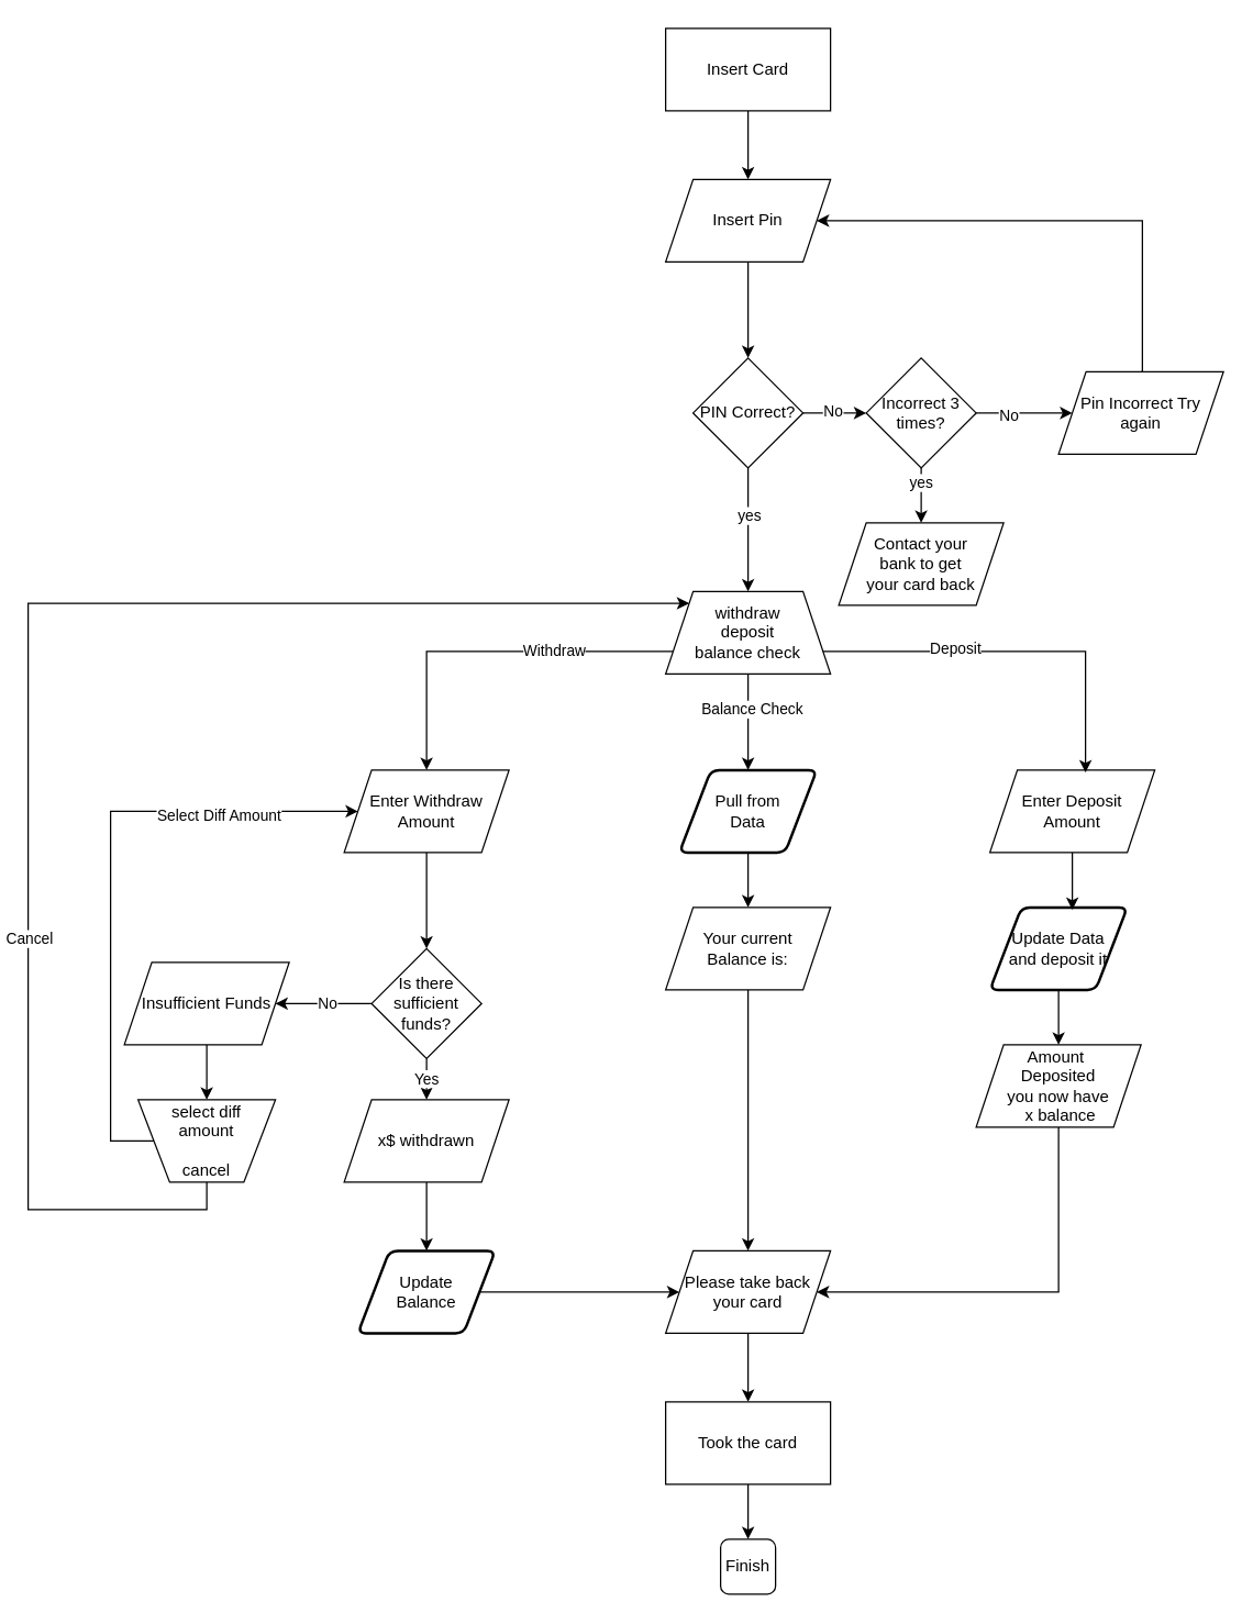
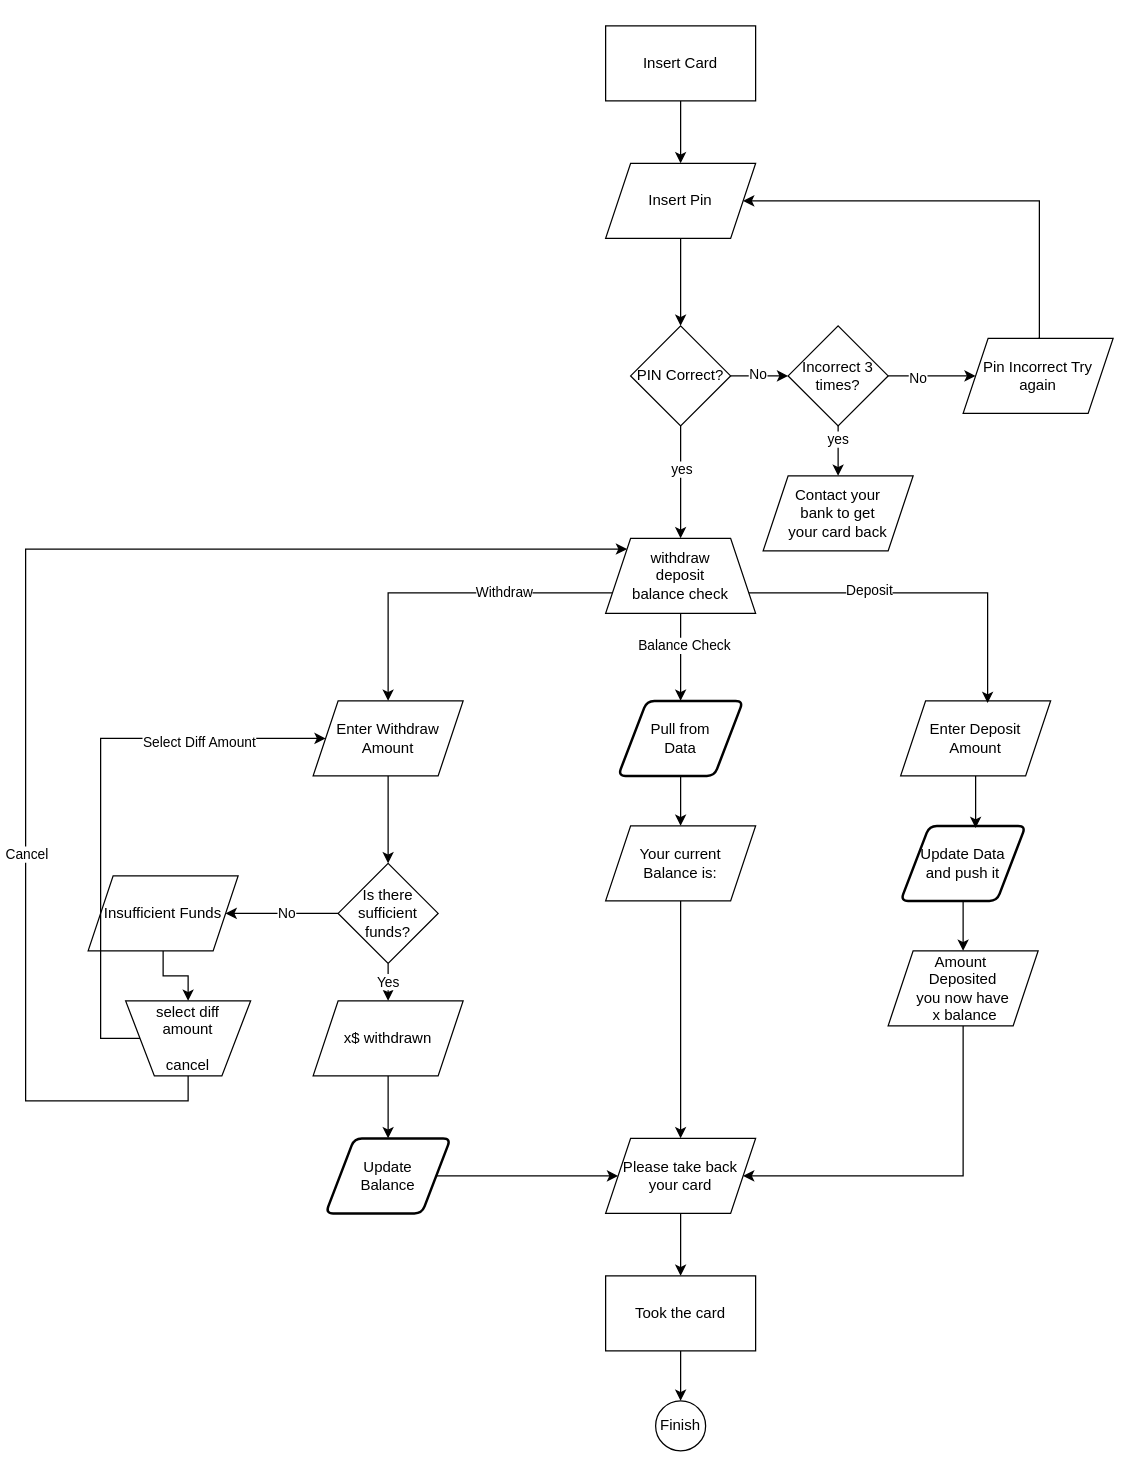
  <mxCell id="0" />
  <mxCell id="1" parent="0" />
  <mxCell id="2" style="edgeStyle=orthogonalEdgeStyle;rounded=0;orthogonalLoop=1;jettySize=auto;html=1;exitX=0.5;exitY=1;exitDx=0;exitDy=0;entryX=0.5;entryY=0;entryDx=0;entryDy=0;" edge="1" parent="1" source="3" target="5"><mxGeometry relative="1" as="geometry" /></mxCell>
  <mxCell id="3" value="Insert Card" style="whiteSpace=wrap;html=1;" vertex="1" parent="1"><mxGeometry x="484" y="20" width="120" height="60" as="geometry" /></mxCell>
  <mxCell id="4" value="" style="edgeStyle=orthogonalEdgeStyle;rounded=0;orthogonalLoop=1;jettySize=auto;html=1;" edge="1" parent="1" source="5" target="10"><mxGeometry relative="1" as="geometry" /></mxCell>
  <mxCell id="5" value="Insert Pin" style="shape=parallelogram;perimeter=parallelogramPerimeter;whiteSpace=wrap;html=1;fixedSize=1;" vertex="1" parent="1"><mxGeometry x="484" y="130" width="120" height="60" as="geometry" /></mxCell>
  <mxCell id="6" style="edgeStyle=orthogonalEdgeStyle;rounded=0;orthogonalLoop=1;jettySize=auto;html=1;exitX=1;exitY=0.5;exitDx=0;exitDy=0;entryX=0;entryY=0.5;entryDx=0;entryDy=0;" edge="1" parent="1" source="10" target="15"><mxGeometry relative="1" as="geometry" /></mxCell>
  <mxCell id="7" value="No" style="edgeLabel;html=1;align=center;verticalAlign=middle;resizable=0;points=[];" vertex="1" connectable="0" parent="6"><mxGeometry x="-0.096" y="2" relative="1" as="geometry"><mxPoint as="offset" /></mxGeometry></mxCell>
  <mxCell id="8" value="" style="edgeStyle=orthogonalEdgeStyle;rounded=0;orthogonalLoop=1;jettySize=auto;html=1;" edge="1" parent="1" source="10" target="23"><mxGeometry relative="1" as="geometry" /></mxCell>
  <mxCell id="9" value="yes" style="edgeLabel;html=1;align=center;verticalAlign=middle;resizable=0;points=[];" vertex="1" connectable="0" parent="8"><mxGeometry x="-0.235" relative="1" as="geometry"><mxPoint as="offset" /></mxGeometry></mxCell>
  <mxCell id="10" value="PIN Correct?" style="rhombus;whiteSpace=wrap;html=1;" vertex="1" parent="1"><mxGeometry x="504" y="260" width="80" height="80" as="geometry" /></mxCell>
  <mxCell id="11" value="" style="edgeStyle=orthogonalEdgeStyle;rounded=0;orthogonalLoop=1;jettySize=auto;html=1;" edge="1" parent="1" source="15" target="16"><mxGeometry relative="1" as="geometry" /></mxCell>
  <mxCell id="12" value="No" style="edgeLabel;html=1;align=center;verticalAlign=middle;resizable=0;points=[];" vertex="1" connectable="0" parent="11"><mxGeometry x="-0.349" y="-1" relative="1" as="geometry"><mxPoint as="offset" /></mxGeometry></mxCell>
  <mxCell id="13" value="" style="edgeStyle=orthogonalEdgeStyle;rounded=0;orthogonalLoop=1;jettySize=auto;html=1;" edge="1" parent="1" source="15" target="18"><mxGeometry relative="1" as="geometry" /></mxCell>
  <mxCell id="14" value="yes" style="edgeLabel;html=1;align=center;verticalAlign=middle;resizable=0;points=[];" vertex="1" connectable="0" parent="13"><mxGeometry x="-0.51" y="-1" relative="1" as="geometry"><mxPoint as="offset" /></mxGeometry></mxCell>
  <mxCell id="15" value="Incorrect 3 times?" style="rhombus;whiteSpace=wrap;html=1;" vertex="1" parent="1"><mxGeometry x="630" y="260" width="80" height="80" as="geometry" /></mxCell>
  <mxCell id="16" value="Pin Incorrect Try again" style="shape=parallelogram;perimeter=parallelogramPerimeter;whiteSpace=wrap;html=1;fixedSize=1;" vertex="1" parent="1"><mxGeometry x="770" y="270" width="120" height="60" as="geometry" /></mxCell>
  <mxCell id="17" style="edgeStyle=orthogonalEdgeStyle;rounded=0;orthogonalLoop=1;jettySize=auto;html=1;entryX=1;entryY=0.5;entryDx=0;entryDy=0;exitX=0.5;exitY=0;exitDx=0;exitDy=0;" edge="1" parent="1" source="16" target="5"><mxGeometry relative="1" as="geometry"><mxPoint x="831" y="260" as="sourcePoint" /><mxPoint x="604" y="160.02" as="targetPoint" /><Array as="points"><mxPoint x="831" y="270" /><mxPoint x="831" y="160" /></Array></mxGeometry></mxCell>
  <mxCell id="18" value="Contact your&lt;div&gt;bank to get&lt;/div&gt;&lt;div&gt;your card back&lt;/div&gt;" style="shape=parallelogram;perimeter=parallelogramPerimeter;whiteSpace=wrap;html=1;fixedSize=1;" vertex="1" parent="1"><mxGeometry x="610" y="380" width="120" height="60" as="geometry" /></mxCell>
  <mxCell id="19" style="edgeStyle=orthogonalEdgeStyle;rounded=0;orthogonalLoop=1;jettySize=auto;html=1;exitX=0.5;exitY=1;exitDx=0;exitDy=0;entryX=0.5;entryY=0;entryDx=0;entryDy=0;" edge="1" parent="1" source="23"><mxGeometry relative="1" as="geometry"><mxPoint x="544" y="560" as="targetPoint" /></mxGeometry></mxCell>
  <mxCell id="20" value="Balance Check" style="edgeLabel;html=1;align=center;verticalAlign=middle;resizable=0;points=[];" vertex="1" connectable="0" parent="19"><mxGeometry x="-0.28" y="2" relative="1" as="geometry"><mxPoint as="offset" /></mxGeometry></mxCell>
  <mxCell id="21" style="edgeStyle=orthogonalEdgeStyle;rounded=0;orthogonalLoop=1;jettySize=auto;html=1;exitX=0;exitY=0.75;exitDx=0;exitDy=0;entryX=0.5;entryY=0;entryDx=0;entryDy=0;" edge="1" parent="1" source="23" target="26"><mxGeometry relative="1" as="geometry" /></mxCell>
  <mxCell id="22" value="Withdraw" style="edgeLabel;html=1;align=center;verticalAlign=middle;resizable=0;points=[];" vertex="1" connectable="0" parent="21"><mxGeometry x="-0.348" y="-1" relative="1" as="geometry"><mxPoint as="offset" /></mxGeometry></mxCell>
  <mxCell id="23" value="withdraw&lt;div&gt;deposit&lt;/div&gt;&lt;div&gt;balance check&lt;/div&gt;" style="shape=trapezoid;perimeter=trapezoidPerimeter;whiteSpace=wrap;html=1;fixedSize=1;" vertex="1" parent="1"><mxGeometry x="484" y="430" width="120" height="60" as="geometry" /></mxCell>
  <mxCell id="24" value="Enter Deposit&lt;div&gt;Amount&lt;/div&gt;" style="shape=parallelogram;perimeter=parallelogramPerimeter;whiteSpace=wrap;html=1;fixedSize=1;" vertex="1" parent="1"><mxGeometry x="720" y="560" width="120" height="60" as="geometry" /></mxCell>
  <mxCell id="25" value="" style="edgeStyle=orthogonalEdgeStyle;rounded=0;orthogonalLoop=1;jettySize=auto;html=1;" edge="1" parent="1" source="26" target="33"><mxGeometry relative="1" as="geometry" /></mxCell>
  <mxCell id="26" value="Enter Withdraw&lt;div&gt;Amount&lt;/div&gt;" style="shape=parallelogram;perimeter=parallelogramPerimeter;whiteSpace=wrap;html=1;fixedSize=1;" vertex="1" parent="1"><mxGeometry x="250" y="560" width="120" height="60" as="geometry" /></mxCell>
  <mxCell id="27" style="edgeStyle=orthogonalEdgeStyle;rounded=0;orthogonalLoop=1;jettySize=auto;html=1;exitX=1;exitY=0.75;exitDx=0;exitDy=0;entryX=0.58;entryY=0.03;entryDx=0;entryDy=0;entryPerimeter=0;" edge="1" parent="1" source="23" target="24"><mxGeometry relative="1" as="geometry" /></mxCell>
  <mxCell id="28" value="Deposit" style="edgeLabel;html=1;align=center;verticalAlign=middle;resizable=0;points=[];" vertex="1" connectable="0" parent="27"><mxGeometry x="-0.311" y="2" relative="1" as="geometry"><mxPoint as="offset" /></mxGeometry></mxCell>
  <mxCell id="29" style="edgeStyle=orthogonalEdgeStyle;rounded=0;orthogonalLoop=1;jettySize=auto;html=1;exitX=0;exitY=0.5;exitDx=0;exitDy=0;" edge="1" parent="1" source="33" target="44"><mxGeometry relative="1" as="geometry" /></mxCell>
  <mxCell id="30" value="No" style="edgeLabel;html=1;align=center;verticalAlign=middle;resizable=0;points=[];" vertex="1" connectable="0" parent="29"><mxGeometry x="-0.063" y="-1" relative="1" as="geometry"><mxPoint as="offset" /></mxGeometry></mxCell>
  <mxCell id="31" style="edgeStyle=orthogonalEdgeStyle;rounded=0;orthogonalLoop=1;jettySize=auto;html=1;exitX=0.5;exitY=1;exitDx=0;exitDy=0;entryX=0.5;entryY=0;entryDx=0;entryDy=0;" edge="1" parent="1" source="33" target="51"><mxGeometry relative="1" as="geometry" /></mxCell>
  <mxCell id="32" value="Yes" style="edgeLabel;html=1;align=center;verticalAlign=middle;resizable=0;points=[];" vertex="1" connectable="0" parent="31"><mxGeometry x="-0.052" y="-1" relative="1" as="geometry"><mxPoint as="offset" /></mxGeometry></mxCell>
  <mxCell id="33" value="Is there&lt;div&gt;sufficient&lt;/div&gt;&lt;div&gt;funds?&lt;/div&gt;" style="rhombus;whiteSpace=wrap;html=1;" vertex="1" parent="1"><mxGeometry x="270" y="690" width="80" height="80" as="geometry" /></mxCell>
  <mxCell id="34" style="edgeStyle=orthogonalEdgeStyle;rounded=0;orthogonalLoop=1;jettySize=auto;html=1;exitX=0.5;exitY=1;exitDx=0;exitDy=0;entryX=0.5;entryY=0;entryDx=0;entryDy=0;" edge="1" parent="1" source="35" target="37"><mxGeometry relative="1" as="geometry" /></mxCell>
  <mxCell id="35" value="Pull from&lt;div&gt;Data&lt;/div&gt;" style="shape=parallelogram;html=1;strokeWidth=2;perimeter=parallelogramPerimeter;whiteSpace=wrap;rounded=1;arcSize=12;size=0.23;" vertex="1" parent="1"><mxGeometry x="494" y="560" width="100" height="60" as="geometry" /></mxCell>
  <mxCell id="36" style="edgeStyle=orthogonalEdgeStyle;rounded=0;orthogonalLoop=1;jettySize=auto;html=1;exitX=0.5;exitY=1;exitDx=0;exitDy=0;entryX=0.5;entryY=0;entryDx=0;entryDy=0;" edge="1" parent="1" source="37" target="55"><mxGeometry relative="1" as="geometry" /></mxCell>
  <mxCell id="37" value="Your current&lt;div&gt;Balance is:&lt;/div&gt;" style="shape=parallelogram;perimeter=parallelogramPerimeter;whiteSpace=wrap;html=1;fixedSize=1;" vertex="1" parent="1"><mxGeometry x="484" y="660" width="120" height="60" as="geometry" /></mxCell>
  <mxCell id="38" style="edgeStyle=orthogonalEdgeStyle;rounded=0;orthogonalLoop=1;jettySize=auto;html=1;exitX=0.5;exitY=1;exitDx=0;exitDy=0;entryX=0.5;entryY=0;entryDx=0;entryDy=0;" edge="1" parent="1" source="39" target="42"><mxGeometry relative="1" as="geometry" /></mxCell>
- <mxCell id="39" value="Update Data&lt;div&gt;and deposit it&lt;/div&gt;" style="shape=parallelogram;html=1;strokeWidth=2;perimeter=parallelogramPerimeter;whiteSpace=wrap;rounded=1;arcSize=12;size=0.23;" vertex="1" parent="1"><mxGeometry x="720" y="660" width="100" height="60" as="geometry" /></mxCell>
+ <mxCell id="39" value="Update Data&lt;div&gt;and push it&lt;/div&gt;" style="shape=parallelogram;html=1;strokeWidth=2;perimeter=parallelogramPerimeter;whiteSpace=wrap;rounded=1;arcSize=12;size=0.23;" vertex="1" parent="1"><mxGeometry x="720" y="660" width="100" height="60" as="geometry" /></mxCell>
  <mxCell id="40" style="edgeStyle=orthogonalEdgeStyle;rounded=0;orthogonalLoop=1;jettySize=auto;html=1;exitX=0.5;exitY=1;exitDx=0;exitDy=0;entryX=0.6;entryY=0.03;entryDx=0;entryDy=0;entryPerimeter=0;" edge="1" parent="1" source="24" target="39"><mxGeometry relative="1" as="geometry" /></mxCell>
  <mxCell id="41" style="edgeStyle=orthogonalEdgeStyle;rounded=0;orthogonalLoop=1;jettySize=auto;html=1;exitX=0.5;exitY=1;exitDx=0;exitDy=0;entryX=1;entryY=0.5;entryDx=0;entryDy=0;" edge="1" parent="1" source="42" target="55"><mxGeometry relative="1" as="geometry"><Array as="points"><mxPoint x="770" y="940" /></Array></mxGeometry></mxCell>
  <mxCell id="42" value="Amount&amp;nbsp;&lt;div&gt;Deposited&lt;div&gt;you now have&lt;/div&gt;&lt;div&gt;&amp;nbsp;x balance&lt;/div&gt;&lt;/div&gt;" style="shape=parallelogram;perimeter=parallelogramPerimeter;whiteSpace=wrap;html=1;fixedSize=1;" vertex="1" parent="1"><mxGeometry x="710" y="760" width="120" height="60" as="geometry" /></mxCell>
  <mxCell id="43" style="edgeStyle=orthogonalEdgeStyle;rounded=0;orthogonalLoop=1;jettySize=auto;html=1;exitX=0.5;exitY=1;exitDx=0;exitDy=0;entryX=0.5;entryY=0;entryDx=0;entryDy=0;" edge="1" parent="1" source="44" target="49"><mxGeometry relative="1" as="geometry" /></mxCell>
- <mxCell id="44" value="Insufficient Funds" style="shape=parallelogram;perimeter=parallelogramPerimeter;whiteSpace=wrap;html=1;fixedSize=1;" vertex="1" parent="1"><mxGeometry x="90" y="700" width="120" height="60" as="geometry" /></mxCell>
+ <mxCell id="44" value="Insufficient Funds" style="shape=parallelogram;perimeter=parallelogramPerimeter;whiteSpace=wrap;html=1;fixedSize=1;" vertex="1" parent="1"><mxGeometry x="70" y="700" width="120" height="60" as="geometry" /></mxCell>
  <mxCell id="45" style="edgeStyle=orthogonalEdgeStyle;rounded=0;orthogonalLoop=1;jettySize=auto;html=1;exitX=0;exitY=0.5;exitDx=0;exitDy=0;entryX=0;entryY=0.5;entryDx=0;entryDy=0;" edge="1" parent="1" source="49" target="26"><mxGeometry relative="1" as="geometry"><Array as="points"><mxPoint x="80" y="830" /><mxPoint x="80" y="590" /></Array></mxGeometry></mxCell>
  <mxCell id="46" value="Select Diff Amount" style="edgeLabel;html=1;align=center;verticalAlign=middle;resizable=0;points=[];" vertex="1" connectable="0" parent="45"><mxGeometry x="0.549" y="-2" relative="1" as="geometry"><mxPoint as="offset" /></mxGeometry></mxCell>
  <mxCell id="47" style="edgeStyle=orthogonalEdgeStyle;rounded=0;orthogonalLoop=1;jettySize=auto;html=1;exitX=0.5;exitY=1;exitDx=0;exitDy=0;entryX=0;entryY=0;entryDx=0;entryDy=0;" edge="1" parent="1" source="49" target="23"><mxGeometry relative="1" as="geometry"><Array as="points"><mxPoint y="880" x="150" /><mxPoint x="20" y="880" /><mxPoint x="20" y="439" /></Array></mxGeometry></mxCell>
  <mxCell id="48" value="Cancel" style="edgeLabel;html=1;align=center;verticalAlign=middle;resizable=0;points=[];" vertex="1" connectable="0" parent="47"><mxGeometry x="-0.352" relative="1" as="geometry"><mxPoint as="offset" /></mxGeometry></mxCell>
  <mxCell id="49" value="select diff&lt;div&gt;amount&lt;/div&gt;&lt;div&gt;&lt;br&gt;&lt;/div&gt;&lt;div&gt;cancel&lt;/div&gt;" style="verticalLabelPosition=middle;verticalAlign=middle;html=1;shape=trapezoid;perimeter=trapezoidPerimeter;whiteSpace=wrap;size=0.23;arcSize=10;flipV=1;labelPosition=center;align=center;" vertex="1" parent="1"><mxGeometry x="100" y="800" width="100" height="60" as="geometry" /></mxCell>
  <mxCell id="50" style="edgeStyle=orthogonalEdgeStyle;rounded=0;orthogonalLoop=1;jettySize=auto;html=1;exitX=0.5;exitY=1;exitDx=0;exitDy=0;entryX=0.5;entryY=0;entryDx=0;entryDy=0;" edge="1" parent="1" source="51" target="53"><mxGeometry relative="1" as="geometry" /></mxCell>
  <mxCell id="51" value="x$&amp;nbsp;&lt;span style=&quot;background-color: initial;&quot;&gt;withdrawn&lt;/span&gt;" style="shape=parallelogram;perimeter=parallelogramPerimeter;whiteSpace=wrap;html=1;fixedSize=1;" vertex="1" parent="1"><mxGeometry x="250" y="800" width="120" height="60" as="geometry" /></mxCell>
  <mxCell id="52" style="edgeStyle=orthogonalEdgeStyle;rounded=0;orthogonalLoop=1;jettySize=auto;html=1;exitX=1;exitY=0.5;exitDx=0;exitDy=0;entryX=0;entryY=0.5;entryDx=0;entryDy=0;" edge="1" parent="1" source="53" target="55"><mxGeometry relative="1" as="geometry" /></mxCell>
  <mxCell id="53" value="Update&lt;div&gt;Balance&lt;/div&gt;" style="shape=parallelogram;html=1;strokeWidth=2;perimeter=parallelogramPerimeter;whiteSpace=wrap;rounded=1;arcSize=12;size=0.23;" vertex="1" parent="1"><mxGeometry x="260" y="910" width="100" height="60" as="geometry" /></mxCell>
  <mxCell id="54" value="" style="edgeStyle=orthogonalEdgeStyle;rounded=0;orthogonalLoop=1;jettySize=auto;html=1;" edge="1" parent="1" source="55" target="57"><mxGeometry relative="1" as="geometry" /></mxCell>
  <mxCell id="55" value="Please take back&lt;div&gt;your card&lt;/div&gt;" style="shape=parallelogram;perimeter=parallelogramPerimeter;whiteSpace=wrap;html=1;fixedSize=1;" vertex="1" parent="1"><mxGeometry x="484" y="910" width="120" height="60" as="geometry" /></mxCell>
  <mxCell id="56" style="edgeStyle=orthogonalEdgeStyle;rounded=0;orthogonalLoop=1;jettySize=auto;html=1;exitX=0.5;exitY=1;exitDx=0;exitDy=0;entryX=0.5;entryY=0;entryDx=0;entryDy=0;" edge="1" parent="1" source="57" target="58"><mxGeometry relative="1" as="geometry" /></mxCell>
  <mxCell id="57" value="Took the card" style="whiteSpace=wrap;html=1;" vertex="1" parent="1"><mxGeometry x="484" y="1020" width="120" height="60" as="geometry" /></mxCell>
- <mxCell id="58" value="Finish" style="whiteSpace=wrap;html=1;rounded=1;" vertex="1" parent="1"><mxGeometry x="524" y="1120" width="40" height="40" as="geometry" /></mxCell>
+ <mxCell id="58" value="Finish" style="ellipse;whiteSpace=wrap;html=1;" vertex="1" parent="1"><mxGeometry x="524" y="1120" width="40" height="40" as="geometry" /></mxCell>
